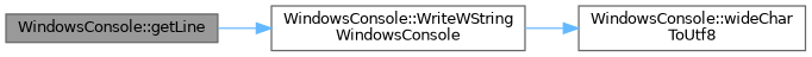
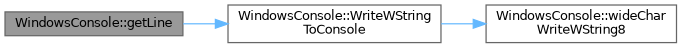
  digraph {
    rankdir=LR
    node [color=grey40 fillcolor=white fontname=Helvetica fontsize=10 shape=box style=filled]
    edge [color=steelblue1 fontname=Helvetica fontsize=10 labelfontname=Helvetica labelfontsize=10 style=solid]
    n1 [color=gray40 fillcolor=grey60 fontcolor=black height=0.2 label="WindowsConsole::getLine" width=0.4]
-   n2 [height=0.2 label="WindowsConsole::WriteWString\lWindowsConsole" width=0.4]
-   n3 [height=0.2 label="WindowsConsole::wideChar\lToUtf8" width=0.4]
+   n2 [height=0.2 label="WindowsConsole::WriteWString\lToConsole" width=0.4]
+   n3 [height=0.2 label="WindowsConsole::wideChar\lWriteWString8" width=0.4]
    n1 -> n2
    n2 -> n3
  }
